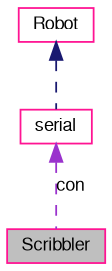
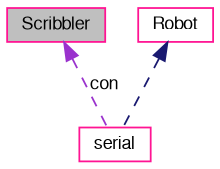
  digraph {
    node [color=deeppink fontname=FreeSans fontsize=10 shape=record]
    edge [dir=back fontname=FreeSans fontsize=10 labelfontname=FreeSans labelfontsize=10 style=dashed]
    n1 [fillcolor=grey75 fontcolor=black height=0.2 label=Scribbler style=filled width=0.4]
    n2 [height=0.2 label=Robot width=0.4]
    n3 [height=0.2 label=serial width=0.4]
    n2 -> n3 [color=midnightblue]
-   n3 -> n1 [color=darkorchid3 label=con]
+   n1 -> n3 [color=darkorchid3 label=con]
  }
